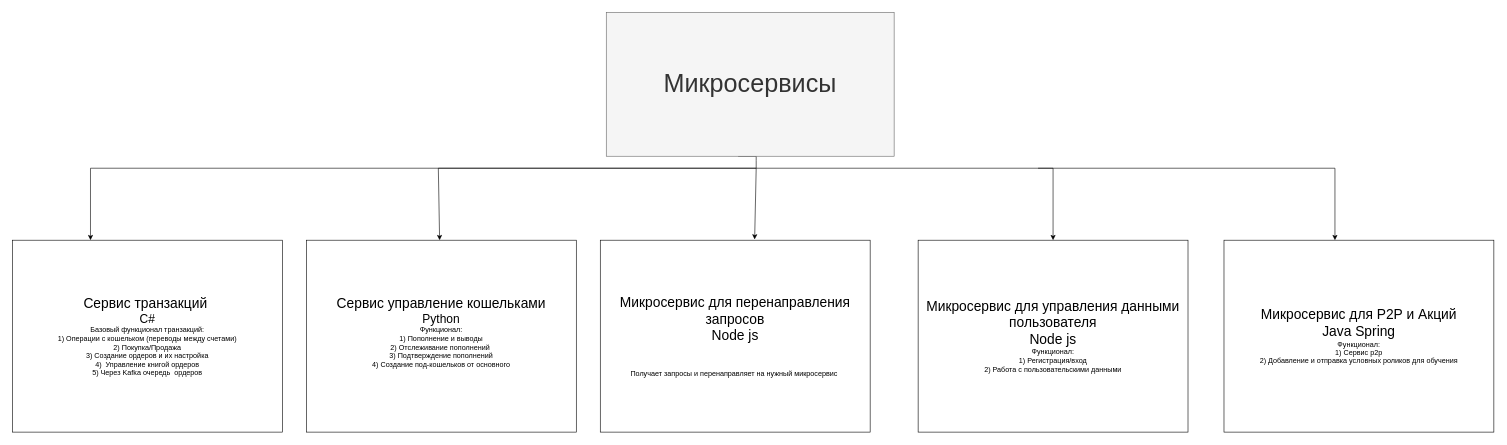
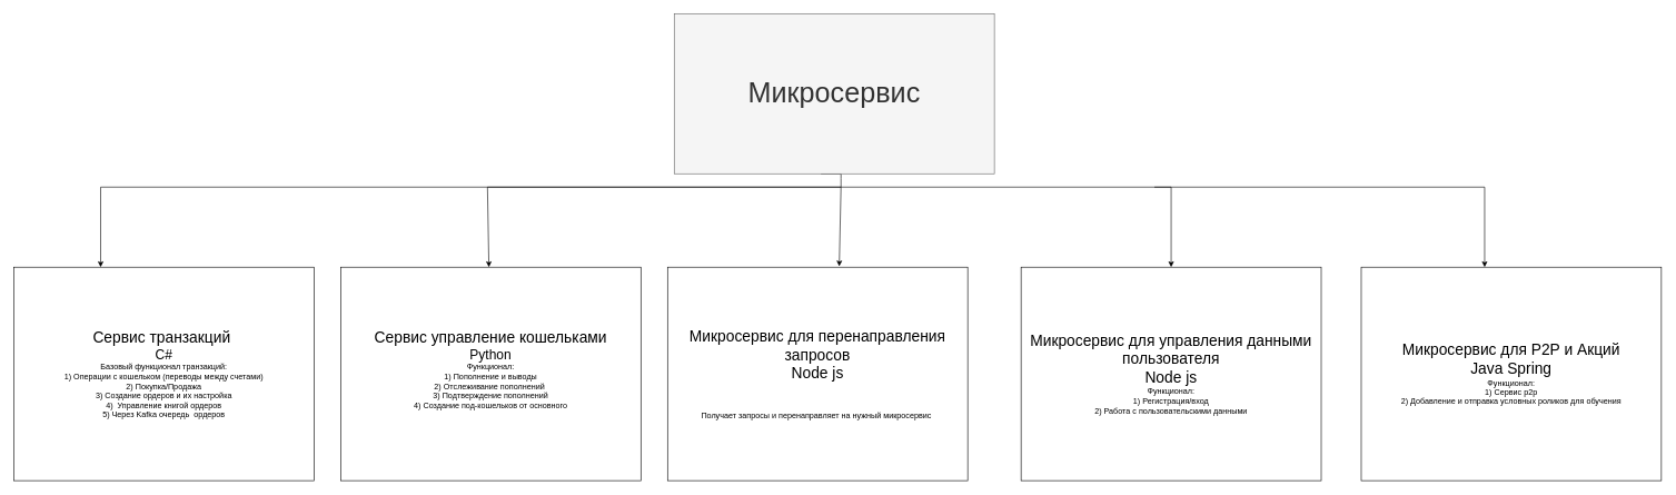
  <mxCell id="0" />
  <mxCell id="1" parent="0" />
  <mxCell id="2" value="" style="edgeStyle=orthogonalEdgeStyle;rounded=0;orthogonalLoop=1;jettySize=auto;html=1;exitX=0.458;exitY=1;exitDx=0;exitDy=0;exitPerimeter=0;" parent="1" source="3" edge="1"><mxGeometry relative="1" as="geometry"><mxPoint x="940" y="260" as="sourcePoint" /><mxPoint x="150" y="400" as="targetPoint" /><Array as="points"><mxPoint x="1260" y="267" /><mxPoint x="1260" y="267" /><mxPoint x="1260" y="280" /><mxPoint x="150" y="280" /></Array></mxGeometry></mxCell>
- <mxCell id="3" value="&lt;font style=&quot;font-size: 42px;&quot;&gt;Микросервисы&lt;/font&gt;" style="text;html=1;align=center;verticalAlign=middle;whiteSpace=wrap;rounded=0;fillColor=#f5f5f5;fontColor=#333333;strokeColor=#666666;" parent="1" vertex="1"><mxGeometry x="1010" y="20" width="480" height="240" as="geometry" /></mxCell>
+ <mxCell id="3" value="&lt;font style=&quot;font-size: 42px;&quot;&gt;Микросервис&lt;/font&gt;" style="text;html=1;align=center;verticalAlign=middle;whiteSpace=wrap;rounded=0;fillColor=#f5f5f5;fontColor=#333333;strokeColor=#666666;" parent="1" vertex="1"><mxGeometry x="1010" y="20" width="480" height="240" as="geometry" /></mxCell>
  <mxCell id="4" value="&lt;font style=&quot;font-size: 23px;&quot;&gt;Сервис транзакций&amp;nbsp;&lt;/font&gt;&lt;div&gt;&lt;font style=&quot;font-size: 20px;&quot;&gt;C#&lt;/font&gt;&lt;/div&gt;&lt;div&gt;Базовый функционал транзакций:&lt;br&gt;1) Операции с кошельком (переводы между счетами)&lt;/div&gt;&lt;div&gt;2) Покупка/Продажа&lt;/div&gt;&lt;div&gt;3) Создание ордеров и их настройка&lt;/div&gt;&lt;div&gt;4)&amp;nbsp; Управление книгой ордеров&lt;/div&gt;&lt;div&gt;5) Через Kafka очередь&amp;nbsp; ордеров&lt;/div&gt;" style="whiteSpace=wrap;html=1;" parent="1" vertex="1"><mxGeometry x="20" y="400" width="450" height="320" as="geometry" /></mxCell>
  <mxCell id="5" value="&lt;font style=&quot;font-size: 23px;&quot;&gt;Сервис управление кошельками&lt;/font&gt;&lt;div&gt;&lt;span style=&quot;font-size: 20px;&quot;&gt;Python&lt;/span&gt;&lt;/div&gt;&lt;div&gt;Функционал:&lt;/div&gt;&lt;div&gt;1) Пополнение и выводы&lt;br&gt;2) Отслеживание пополнений&amp;nbsp;&lt;/div&gt;&lt;div&gt;3) Подтверждение пополнений&lt;/div&gt;&lt;div&gt;4) Создание под-кошельков от основного&lt;/div&gt;&lt;div&gt;&lt;br&gt;&lt;/div&gt;" style="whiteSpace=wrap;html=1;" parent="1" vertex="1"><mxGeometry x="510" y="400" width="450" height="320" as="geometry" /></mxCell>
  <mxCell id="6" value="&lt;div&gt;&lt;span style=&quot;font-size: 23px;&quot;&gt;Микросервис для перенаправления запросов&lt;/span&gt;&lt;/div&gt;&lt;div&gt;&lt;span style=&quot;font-size: 23px;&quot;&gt;Node js&lt;/span&gt;&lt;/div&gt;&lt;div&gt;&lt;span style=&quot;font-size: 23px;&quot;&gt;&lt;br&gt;&lt;/span&gt;&lt;/div&gt;&lt;div&gt;&lt;br&gt;&lt;/div&gt;&lt;div&gt;Получает запросы и перенаправляет на нужный микросервис&amp;nbsp;&lt;/div&gt;" style="whiteSpace=wrap;html=1;" parent="1" vertex="1"><mxGeometry x="1000" y="400" width="450" height="320" as="geometry" /></mxCell>
  <mxCell id="7" value="&lt;div&gt;&lt;span style=&quot;font-size: 23px;&quot;&gt;Микросервис для управления данными пользователя&lt;/span&gt;&lt;/div&gt;&lt;div&gt;&lt;span style=&quot;font-size: 23px;&quot;&gt;Node js&lt;/span&gt;&lt;/div&gt;&lt;div&gt;Функционал:&lt;/div&gt;&lt;div&gt;1) Регистрация/вход&lt;/div&gt;&lt;div&gt;2) Работа с пользовательскими данными&lt;/div&gt;" style="whiteSpace=wrap;html=1;" parent="1" vertex="1"><mxGeometry x="1530" y="400" width="450" height="320" as="geometry" /></mxCell>
  <mxCell id="8" value="&lt;div&gt;&lt;span style=&quot;font-size: 23px;&quot;&gt;Микросервис для P2P и Акций&lt;/span&gt;&lt;/div&gt;&lt;div&gt;&lt;span style=&quot;font-size: 23px;&quot;&gt;Java Spring&lt;/span&gt;&lt;/div&gt;&lt;div&gt;Функционал:&lt;/div&gt;&lt;div&gt;1) Сервис p2p&lt;br&gt;&lt;/div&gt;&lt;div&gt;2) Добавление и отправка условных роликов для обучения&lt;/div&gt;" style="whiteSpace=wrap;html=1;" parent="1" vertex="1"><mxGeometry x="2040" y="400" width="450" height="320" as="geometry" /></mxCell>
  <mxCell id="9" value="" style="endArrow=classic;html=1;rounded=0;" parent="1" target="5" edge="1"><mxGeometry width="50" height="50" relative="1" as="geometry"><mxPoint x="1260" y="280" as="sourcePoint" /><mxPoint x="1190" y="500" as="targetPoint" /><Array as="points"><mxPoint x="730" y="280" /></Array></mxGeometry></mxCell>
  <mxCell id="10" value="" style="endArrow=classic;html=1;rounded=0;entryX=0.572;entryY=-0.004;entryDx=0;entryDy=0;entryPerimeter=0;" parent="1" target="6" edge="1"><mxGeometry width="50" height="50" relative="1" as="geometry"><mxPoint x="1260" y="280" as="sourcePoint" /><mxPoint x="1190" y="500" as="targetPoint" /></mxGeometry></mxCell>
  <mxCell id="11" value="" style="endArrow=classic;html=1;rounded=0;entryX=0.5;entryY=0;entryDx=0;entryDy=0;" parent="1" target="7" edge="1"><mxGeometry width="50" height="50" relative="1" as="geometry"><mxPoint x="1260" y="280" as="sourcePoint" /><mxPoint x="1650" y="380" as="targetPoint" /><Array as="points"><mxPoint x="1755" y="280" /></Array></mxGeometry></mxCell>
  <mxCell id="12" value="" style="endArrow=classic;html=1;rounded=0;entryX=0.5;entryY=0;entryDx=0;entryDy=0;" parent="1" edge="1"><mxGeometry width="50" height="50" relative="1" as="geometry"><mxPoint x="1730" y="280" as="sourcePoint" /><mxPoint x="2225" y="400" as="targetPoint" /><Array as="points"><mxPoint x="2225" y="280" /></Array></mxGeometry></mxCell>
